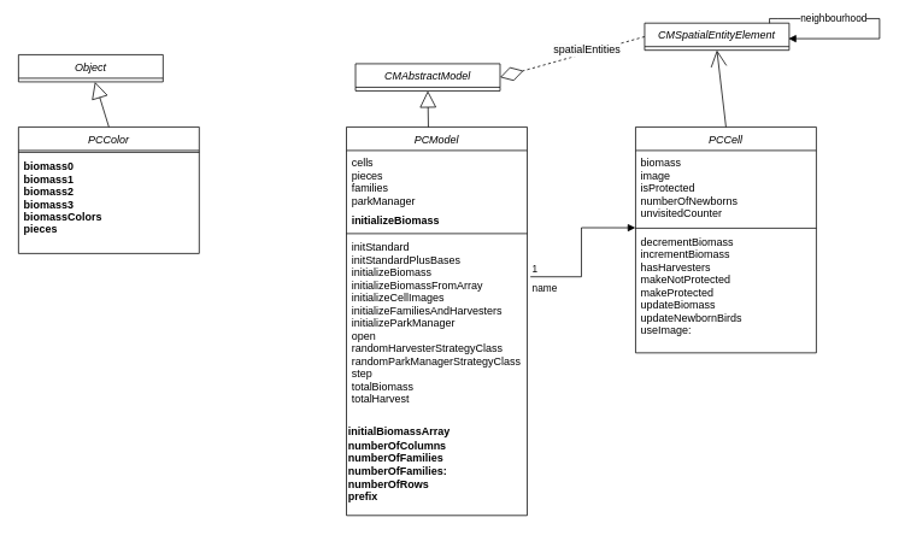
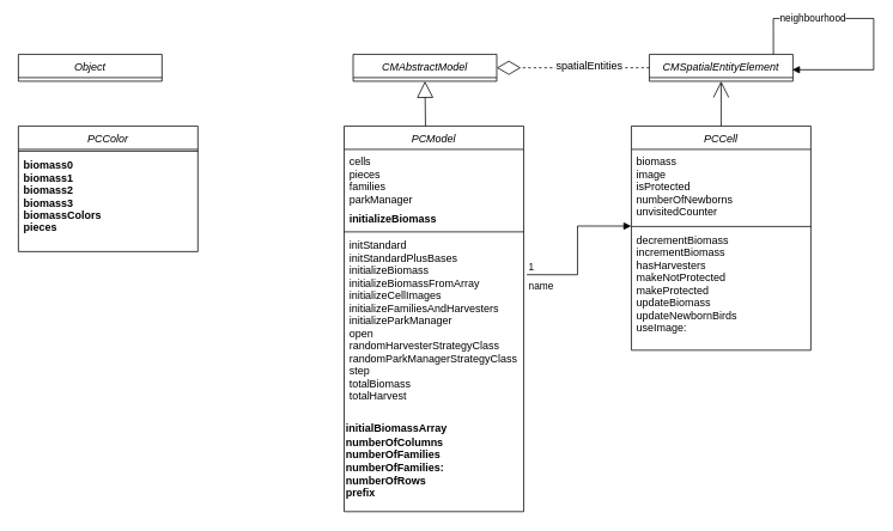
  <mxCell id="0" />
  <mxCell id="1" parent="0" />
  <mxCell id="2" value="PCModel" style="swimlane;fontStyle=2;align=center;verticalAlign=top;childLayout=stackLayout;horizontal=1;startSize=26;horizontalStack=0;resizeParent=1;resizeLast=0;collapsible=1;marginBottom=0;rounded=0;shadow=0;strokeWidth=1;" vertex="1" parent="1"><mxGeometry x="383" y="140" width="200" height="430" as="geometry"><mxRectangle x="230" y="140" width="160" height="26" as="alternateBounds" /></mxGeometry></mxCell>
  <mxCell id="3" value="cells&#10;pieces&#10;families&#10;parkManager&#10;" style="text;align=left;verticalAlign=top;spacingLeft=4;spacingRight=4;overflow=hidden;rotatable=0;points=[[0,0.5],[1,0.5]];portConstraint=eastwest;" vertex="1" parent="2"><mxGeometry y="26" width="200" height="64" as="geometry" /></mxCell>
  <mxCell id="4" value="initializeBiomass" style="text;align=left;verticalAlign=top;spacingLeft=4;spacingRight=4;overflow=hidden;rotatable=0;points=[[0,0.5],[1,0.5]];portConstraint=eastwest;rounded=0;shadow=0;html=0;fontStyle=1" vertex="1" parent="2"><mxGeometry y="90" width="200" height="26" as="geometry" /></mxCell>
  <mxCell id="5" value="" style="line;html=1;strokeWidth=1;align=left;verticalAlign=middle;spacingTop=-1;spacingLeft=3;spacingRight=3;rotatable=0;labelPosition=right;points=[];portConstraint=eastwest;" vertex="1" parent="2"><mxGeometry y="116" width="200" height="4" as="geometry" /></mxCell>
  <mxCell id="6" value="initStandard&#10;initStandardPlusBases&#10;initializeBiomass&#10;initializeBiomassFromArray&#10;initializeCellImages&#10;initializeFamiliesAndHarvesters&#10;initializeParkManager&#10;open&#10;randomHarvesterStrategyClass&#10;randomParkManagerStrategyClass&#10;step&#10;totalBiomass&#10;totalHarvest&#10;&#10;" style="text;align=left;verticalAlign=top;spacingLeft=4;spacingRight=4;overflow=hidden;rotatable=0;points=[[0,0.5],[1,0.5]];portConstraint=eastwest;" vertex="1" parent="2"><mxGeometry y="120" width="200" height="190" as="geometry" /></mxCell>
  <mxCell id="7" value="&lt;br&gt;&lt;div&gt;&lt;span style=&quot;text-wrap-mode: nowrap;&quot;&gt;&lt;b&gt;initialBiomassArray&lt;/b&gt;&lt;/span&gt;&lt;/div&gt;&lt;div&gt;&lt;span style=&quot;text-wrap-mode: nowrap;&quot;&gt;&lt;b&gt;numberOfColumns&lt;/b&gt;&lt;/span&gt;&lt;/div&gt;&lt;div&gt;&lt;span style=&quot;text-wrap-mode: nowrap;&quot;&gt;&lt;b&gt;numberOfFamilies&lt;/b&gt;&lt;/span&gt;&lt;/div&gt;&lt;div&gt;&lt;span style=&quot;text-wrap-mode: nowrap;&quot;&gt;&lt;b&gt;numberOfFamilies:&lt;/b&gt;&lt;/span&gt;&lt;/div&gt;&lt;div&gt;&lt;span style=&quot;text-wrap-mode: nowrap;&quot;&gt;&lt;b&gt;numberOfRows&lt;/b&gt;&lt;/span&gt;&lt;/div&gt;&lt;div&gt;&lt;span style=&quot;text-wrap-mode: nowrap;&quot;&gt;&lt;b&gt;prefix&lt;/b&gt;&lt;/span&gt;&lt;/div&gt;" style="text;whiteSpace=wrap;html=1;" vertex="1" parent="2"><mxGeometry y="310" width="200" height="90" as="geometry" /></mxCell>
  <mxCell id="8" style="edgeStyle=orthogonalEdgeStyle;rounded=0;orthogonalLoop=1;jettySize=auto;html=1;exitX=1;exitY=0.5;exitDx=0;exitDy=0;" edge="1" parent="2" source="6" target="6"><mxGeometry relative="1" as="geometry" /></mxCell>
  <mxCell id="9" value="" style="endArrow=block;endSize=16;endFill=0;html=1;rounded=0;exitX=0.453;exitY=0;exitDx=0;exitDy=0;exitPerimeter=0;entryX=0.5;entryY=1;entryDx=0;entryDy=0;" edge="1" parent="1" source="2" target="10"><mxGeometry width="160" relative="1" as="geometry"><mxPoint x="443" y="60" as="sourcePoint" /><mxPoint x="473" y="20" as="targetPoint" /></mxGeometry></mxCell>
- <mxCell id="10" value="CMAbstractModel" style="swimlane;fontStyle=2;align=center;verticalAlign=top;childLayout=stackLayout;horizontal=1;startSize=26;horizontalStack=0;resizeParent=1;resizeLast=0;collapsible=1;marginBottom=0;rounded=0;shadow=0;strokeWidth=1;" vertex="1" parent="1"><mxGeometry x="393" y="70" width="160" height="30" as="geometry"><mxRectangle x="230" y="140" width="160" height="26" as="alternateBounds" /></mxGeometry></mxCell>
- <mxCell id="11" value="CMSpatialEntityElement" style="swimlane;fontStyle=2;align=center;verticalAlign=top;childLayout=stackLayout;horizontal=1;startSize=26;horizontalStack=0;resizeParent=1;resizeLast=0;collapsible=1;marginBottom=0;rounded=0;shadow=0;strokeWidth=1;" vertex="1" parent="1"><mxGeometry x="713" y="25" width="160" height="30" as="geometry"><mxRectangle x="230" y="140" width="160" height="26" as="alternateBounds" /></mxGeometry></mxCell>
+ <mxCell id="10" value="CMAbstractModel" style="swimlane;fontStyle=2;align=center;verticalAlign=top;childLayout=stackLayout;horizontal=1;startSize=26;horizontalStack=0;resizeParent=1;resizeLast=0;collapsible=1;marginBottom=0;rounded=0;shadow=0;strokeWidth=1;" vertex="1" parent="1"><mxGeometry x="393" y="60" width="160" height="30" as="geometry"><mxRectangle x="230" y="140" width="160" height="26" as="alternateBounds" /></mxGeometry></mxCell>
+ <mxCell id="11" value="CMSpatialEntityElement" style="swimlane;fontStyle=2;align=center;verticalAlign=top;childLayout=stackLayout;horizontal=1;startSize=26;horizontalStack=0;resizeParent=1;resizeLast=0;collapsible=1;marginBottom=0;rounded=0;shadow=0;strokeWidth=1;" vertex="1" parent="1"><mxGeometry x="723" y="60" width="160" height="30" as="geometry"><mxRectangle x="230" y="140" width="160" height="26" as="alternateBounds" /></mxGeometry></mxCell>
  <mxCell id="12" value="" style="endArrow=diamondThin;endFill=0;endSize=24;html=1;rounded=0;entryX=1;entryY=0.5;entryDx=0;entryDy=0;exitX=0;exitY=0.5;exitDx=0;exitDy=0;dashed=1;" edge="1" parent="1" source="11" target="10"><mxGeometry width="160" relative="1" as="geometry"><mxPoint x="723" y="80" as="sourcePoint" /><mxPoint x="563" y="80" as="targetPoint" /></mxGeometry></mxCell>
  <mxCell id="13" value="&lt;span style=&quot;font-size: 12px; background-color: rgb(251, 251, 251);&quot;&gt;spatialEntities&lt;/span&gt;" style="edgeLabel;html=1;align=center;verticalAlign=middle;resizable=0;points=[];" vertex="1" connectable="0" parent="12"><mxGeometry x="-0.205" y="-3" relative="1" as="geometry"><mxPoint as="offset" /></mxGeometry></mxCell>
  <mxCell id="14" value="neighbourhood" style="html=1;align=left;spacingLeft=2;endArrow=block;rounded=0;edgeStyle=orthogonalEdgeStyle;curved=0;rounded=0;exitX=0.864;exitY=0.004;exitDx=0;exitDy=0;entryX=0.995;entryY=0.573;entryDx=0;entryDy=0;entryPerimeter=0;exitPerimeter=0;" edge="1" target="11" parent="1" source="11"><mxGeometry x="-0.709" relative="1" as="geometry"><mxPoint x="883" y="57.6" as="sourcePoint" /><Array as="points"><mxPoint x="861" y="20" /><mxPoint x="973" y="20" /><mxPoint x="973" y="77" /></Array><mxPoint x="893" y="80" as="targetPoint" /><mxPoint as="offset" /></mxGeometry></mxCell>
  <mxCell id="15" value="PCCell" style="swimlane;fontStyle=2;align=center;verticalAlign=top;childLayout=stackLayout;horizontal=1;startSize=26;horizontalStack=0;resizeParent=1;resizeLast=0;collapsible=1;marginBottom=0;rounded=0;shadow=0;strokeWidth=1;" vertex="1" parent="1"><mxGeometry x="703" y="140" width="200" height="250" as="geometry"><mxRectangle x="230" y="140" width="160" height="26" as="alternateBounds" /></mxGeometry></mxCell>
  <mxCell id="16" value="biomass&#10;image&#10;isProtected&#10;numberOfNewborns&#10;unvisitedCounter" style="text;align=left;verticalAlign=top;spacingLeft=4;spacingRight=4;overflow=hidden;rotatable=0;points=[[0,0.5],[1,0.5]];portConstraint=eastwest;" vertex="1" parent="15"><mxGeometry y="26" width="200" height="84" as="geometry" /></mxCell>
  <mxCell id="17" value="" style="line;html=1;strokeWidth=1;align=left;verticalAlign=middle;spacingTop=-1;spacingLeft=3;spacingRight=3;rotatable=0;labelPosition=right;points=[];portConstraint=eastwest;" vertex="1" parent="15"><mxGeometry y="110" width="200" height="4" as="geometry" /></mxCell>
  <mxCell id="18" value="decrementBiomass&#10;incrementBiomass&#10;hasHarvesters&#10;makeNotProtected&#10;makeProtected&#10;updateBiomass&#10;updateNewbornBirds&#10;useImage:" style="text;align=left;verticalAlign=top;spacingLeft=4;spacingRight=4;overflow=hidden;rotatable=0;points=[[0,0.5],[1,0.5]];portConstraint=eastwest;" vertex="1" parent="15"><mxGeometry y="114" width="200" height="130" as="geometry" /></mxCell>
  <mxCell id="19" style="edgeStyle=orthogonalEdgeStyle;rounded=0;orthogonalLoop=1;jettySize=auto;html=1;exitX=1;exitY=0.5;exitDx=0;exitDy=0;" edge="1" parent="15" source="18" target="18"><mxGeometry relative="1" as="geometry" /></mxCell>
  <mxCell id="20" value="" style="endArrow=open;endSize=16;endFill=0;html=1;rounded=0;exitX=0.5;exitY=0;exitDx=0;exitDy=0;entryX=0.5;entryY=1;entryDx=0;entryDy=0;" edge="1" parent="1" source="15" target="11"><mxGeometry width="160" relative="1" as="geometry"><mxPoint x="803.5" y="138" as="sourcePoint" /><mxPoint x="802.5" y="18" as="targetPoint" /></mxGeometry></mxCell>
  <mxCell id="21" value="name" style="endArrow=block;endFill=1;html=1;edgeStyle=orthogonalEdgeStyle;align=left;verticalAlign=top;rounded=0;exitX=1.018;exitY=0.241;exitDx=0;exitDy=0;exitPerimeter=0;entryX=-0.001;entryY=-0.019;entryDx=0;entryDy=0;entryPerimeter=0;" edge="1" parent="1" source="6" target="18"><mxGeometry x="-1" relative="1" as="geometry"><mxPoint x="603" y="310" as="sourcePoint" /><mxPoint x="763" y="310" as="targetPoint" /></mxGeometry></mxCell>
  <mxCell id="22" value="1" style="edgeLabel;resizable=0;html=1;align=left;verticalAlign=bottom;" connectable="0" vertex="1" parent="21"><mxGeometry x="-1" relative="1" as="geometry" /></mxCell>
  <mxCell id="23" value="PCColor" style="swimlane;fontStyle=2;align=center;verticalAlign=top;childLayout=stackLayout;horizontal=1;startSize=26;horizontalStack=0;resizeParent=1;resizeLast=0;collapsible=1;marginBottom=0;rounded=0;shadow=0;strokeWidth=1;" vertex="1" parent="1"><mxGeometry x="20" y="140" width="200" height="140" as="geometry"><mxRectangle x="230" y="140" width="160" height="26" as="alternateBounds" /></mxGeometry></mxCell>
  <mxCell id="24" value="" style="line;html=1;strokeWidth=1;align=left;verticalAlign=middle;spacingTop=-1;spacingLeft=3;spacingRight=3;rotatable=0;labelPosition=right;points=[];portConstraint=eastwest;" vertex="1" parent="23"><mxGeometry y="26" width="200" height="4" as="geometry" /></mxCell>
  <mxCell id="25" value="biomass0&#10;biomass1&#10;biomass2&#10;biomass3&#10;biomassColors&#10;pieces" style="text;align=left;verticalAlign=top;spacingLeft=4;spacingRight=4;overflow=hidden;rotatable=0;points=[[0,0.5],[1,0.5]];portConstraint=eastwest;fontStyle=1" vertex="1" parent="23"><mxGeometry y="30" width="200" height="110" as="geometry" /></mxCell>
  <mxCell id="26" style="edgeStyle=orthogonalEdgeStyle;rounded=0;orthogonalLoop=1;jettySize=auto;html=1;exitX=1;exitY=0.5;exitDx=0;exitDy=0;" edge="1" parent="23" source="25" target="25"><mxGeometry relative="1" as="geometry" /></mxCell>
  <mxCell id="27" value="Object" style="swimlane;fontStyle=2;align=center;verticalAlign=top;childLayout=stackLayout;horizontal=1;startSize=26;horizontalStack=0;resizeParent=1;resizeLast=0;collapsible=1;marginBottom=0;rounded=0;shadow=0;strokeWidth=1;" vertex="1" parent="1"><mxGeometry x="20" y="60" width="160" height="30" as="geometry"><mxRectangle x="230" y="140" width="160" height="26" as="alternateBounds" /></mxGeometry></mxCell>
- <mxCell id="28" value="" style="endArrow=block;endSize=16;endFill=0;html=1;rounded=0;exitX=0.5;exitY=0;exitDx=0;exitDy=0;" edge="1" parent="1" source="23" target="27"><mxGeometry width="160" relative="1" as="geometry"><mxPoint x="120.5" y="140" as="sourcePoint" /><mxPoint x="119.5" y="90" as="targetPoint" /></mxGeometry></mxCell>
